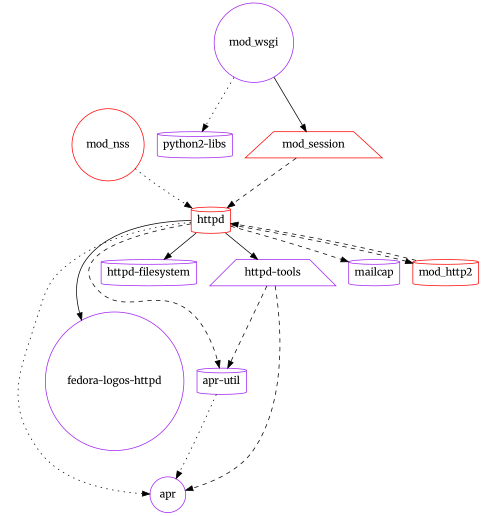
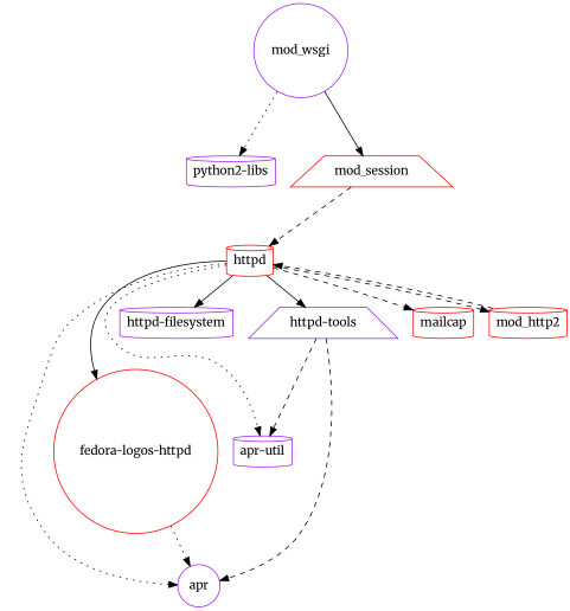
  strict digraph {
    fontname=Merriweather
    node [color=purple fontname=Merriweather shape=cylinder]
    edge [fontname=Merriweather style=dashed]
    apr [shape=circle]
    "apr-util"
    httpd [color=red]
-   "fedora-logos-httpd" [shape=circle]
+   "fedora-logos-httpd" [color=red shape=circle]
    "httpd-filesystem"
    "httpd-tools" [shape=trapezium]
-   mailcap
+   mailcap [color=red]
    mod_http2 [color=red]
-   mod_nss [color=red shape=circle]
    mod_session [color=red shape=trapezium]
    mod_wsgi [shape=circle]
    "python2-libs"
-   "apr-util" -> apr [style=dotted]
+   "fedora-logos-httpd" -> apr [style=dotted]
    httpd -> apr [style=dotted]
-   httpd -> "apr-util"
+   httpd -> "apr-util" [style=dotted]
    httpd -> "fedora-logos-httpd" [style=solid]
    httpd -> "httpd-filesystem" [style=solid]
    httpd -> "httpd-tools" [style=solid]
    httpd -> mailcap
    httpd -> mod_http2
    "httpd-tools" -> apr
    "httpd-tools" -> "apr-util"
    mod_http2 -> httpd
-   mod_nss -> httpd [style=dotted]
    mod_session -> httpd
    mod_wsgi -> mod_session [style=solid]
    mod_wsgi -> "python2-libs" [style=dotted]
  }
